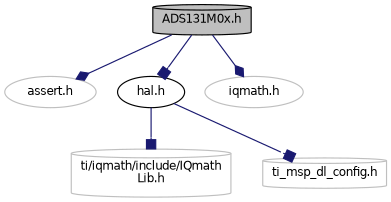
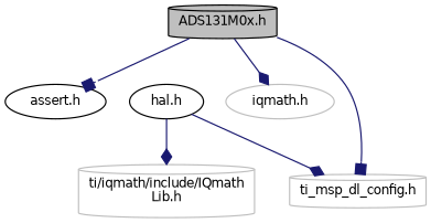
  digraph {
    node [color=grey75 fillcolor=white fontname=Helvetica fontsize=10 shape=cylinder style=filled]
    edge [arrowhead=diamond color=midnightblue fontname=Helvetica fontsize=10 labelfontname=Helvetica labelfontsize=10 style=solid]
    n1 [color=black fillcolor=grey75 fontcolor=black height=0.2 label="ADS131M0x.h" width=0.4]
-   n2 [height=0.2 label="assert.h" shape=ellipse width=0.4]
+   n2 [color=black height=0.2 label="assert.h" shape=ellipse width=0.4]
    n3 [color=black height=0.2 label="hal.h" shape=ellipse width=0.4]
    n4 [height=0.2 label="iqmath.h" shape=ellipse width=0.4]
    n5 [height=0.2 label="ti_msp_dl_config.h" width=0.4]
    n6 [height=0.2 label="ti/iqmath/include/IQmath\lLib.h" width=0.4]
-   n1 -> n2
-   n1 -> n3 [arrowhead=box]
+   n1 -> n2 [arrowhead=box]
+   n1 -> n5 [arrowhead=box]
    n1 -> n4
-   n3 -> n5 [arrowhead=box]
-   n3 -> n6 [arrowhead=box]
+   n3 -> n5
+   n3 -> n6
  }
